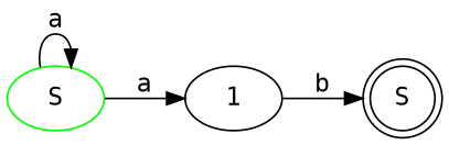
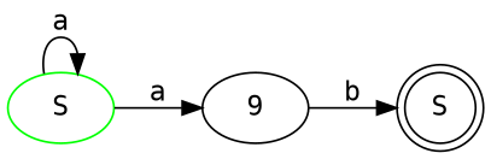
  digraph {
    rankdir=LR
    fontname="DejaVu Sans Mono"
    node [fontname="DejaVu Sans Mono"]
    edge [fontname="DejaVu Sans Mono"]
    n1 [color=green label=S]
-   1
+   1 [label=9]
    n3 [label=S shape=doublecircle]
    n1 -> n1 [label=a]
    n1 -> 1 [label=a]
    1 -> n3 [label=b]
  }
